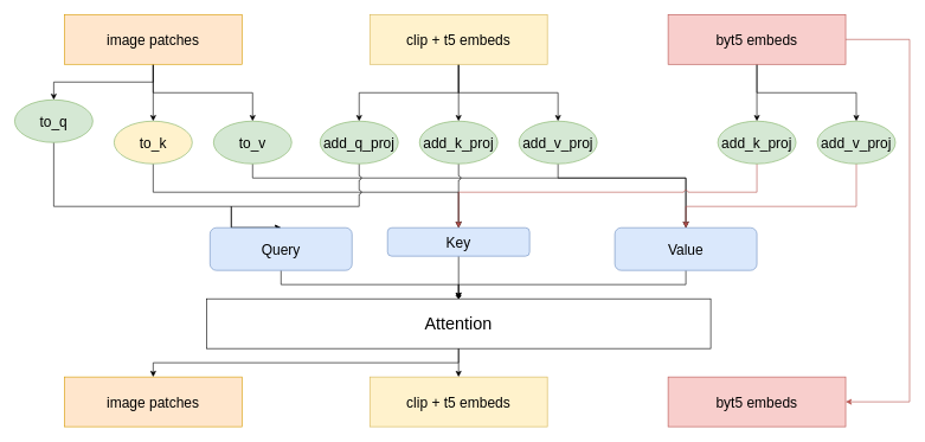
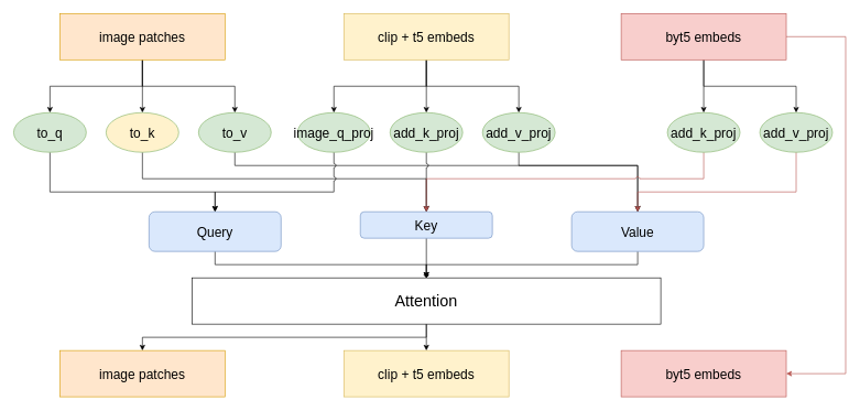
  <mxCell id="0" />
  <mxCell id="1" parent="0" />
  <mxCell id="2" style="edgeStyle=orthogonalEdgeStyle;rounded=0;orthogonalLoop=1;jettySize=auto;html=1;" parent="1" source="5" target="11" edge="1"><mxGeometry relative="1" as="geometry" /></mxCell>
  <mxCell id="3" style="edgeStyle=orthogonalEdgeStyle;rounded=0;orthogonalLoop=1;jettySize=auto;html=1;" parent="1" source="5" target="13" edge="1"><mxGeometry relative="1" as="geometry" /></mxCell>
  <mxCell id="4" style="edgeStyle=orthogonalEdgeStyle;rounded=0;orthogonalLoop=1;jettySize=auto;html=1;" parent="1" source="5" target="15" edge="1"><mxGeometry relative="1" as="geometry" /></mxCell>
  <mxCell id="5" value="&lt;font style=&quot;font-size: 20px;&quot;&gt;image patches&lt;/font&gt;" style="rounded=0;whiteSpace=wrap;html=1;fillColor=#ffe6cc;strokeColor=#d79b00;" parent="1" vertex="1"><mxGeometry x="90" y="20" width="250" height="70" as="geometry" /></mxCell>
  <mxCell id="6" style="edgeStyle=orthogonalEdgeStyle;rounded=0;orthogonalLoop=1;jettySize=auto;html=1;exitX=0.5;exitY=1;exitDx=0;exitDy=0;entryX=0.5;entryY=0;entryDx=0;entryDy=0;" parent="1" source="9" target="17" edge="1"><mxGeometry relative="1" as="geometry" /></mxCell>
  <mxCell id="7" style="edgeStyle=orthogonalEdgeStyle;rounded=0;orthogonalLoop=1;jettySize=auto;html=1;exitX=0.5;exitY=1;exitDx=0;exitDy=0;entryX=0.5;entryY=0;entryDx=0;entryDy=0;" parent="1" source="9" target="19" edge="1"><mxGeometry relative="1" as="geometry" /></mxCell>
  <mxCell id="8" style="edgeStyle=orthogonalEdgeStyle;rounded=0;orthogonalLoop=1;jettySize=auto;html=1;exitX=0.5;exitY=1;exitDx=0;exitDy=0;entryX=0.5;entryY=0;entryDx=0;entryDy=0;" parent="1" source="9" target="21" edge="1"><mxGeometry relative="1" as="geometry" /></mxCell>
  <mxCell id="9" value="&lt;font style=&quot;font-size: 20px;&quot;&gt;clip + t5 embeds&lt;/font&gt;" style="rounded=0;whiteSpace=wrap;html=1;fillColor=#fff2cc;strokeColor=#d6b656;" parent="1" vertex="1"><mxGeometry x="520" y="20" width="250" height="70" as="geometry" /></mxCell>
  <mxCell id="10" style="edgeStyle=orthogonalEdgeStyle;rounded=0;orthogonalLoop=1;jettySize=auto;html=1;exitX=0.5;exitY=1;exitDx=0;exitDy=0;entryX=0.5;entryY=0;entryDx=0;entryDy=0;jumpStyle=arc;" parent="1" source="11" target="23" edge="1"><mxGeometry relative="1" as="geometry"><Array as="points"><mxPoint x="75" y="290" /><mxPoint x="325" y="290" /></Array></mxGeometry></mxCell>
- <mxCell id="11" value="&lt;font style=&quot;font-size: 20px;&quot;&gt;to_q&lt;/font&gt;" style="ellipse;whiteSpace=wrap;html=1;fillColor=#d5e8d4;strokeColor=#82b366;" parent="1" vertex="1"><mxGeometry x="20" y="140" width="110" height="60" as="geometry" /></mxCell>
+ <mxCell id="11" value="&lt;font style=&quot;font-size: 20px;&quot;&gt;to_q&lt;/font&gt;" style="ellipse;whiteSpace=wrap;html=1;fillColor=#d5e8d4;strokeColor=#82b366;" parent="1" vertex="1"><mxGeometry x="20" y="170" width="110" height="60" as="geometry" /></mxCell>
  <mxCell id="12" style="edgeStyle=orthogonalEdgeStyle;rounded=0;orthogonalLoop=1;jettySize=auto;html=1;exitX=0.5;exitY=1;exitDx=0;exitDy=0;entryX=0.5;entryY=0;entryDx=0;entryDy=0;jumpStyle=arc;" parent="1" source="13" target="25" edge="1"><mxGeometry relative="1" as="geometry"><Array as="points"><mxPoint x="215" y="270" /><mxPoint x="645" y="270" /></Array></mxGeometry></mxCell>
  <mxCell id="13" value="&lt;font style=&quot;font-size: 20px;&quot;&gt;to_k&lt;/font&gt;" style="ellipse;whiteSpace=wrap;html=1;fillColor=#fff2cc;strokeColor=#82b366;" parent="1" vertex="1"><mxGeometry x="160" y="170" width="110" height="60" as="geometry" /></mxCell>
  <mxCell id="14" style="edgeStyle=orthogonalEdgeStyle;rounded=0;orthogonalLoop=1;jettySize=auto;html=1;exitX=0.5;exitY=1;exitDx=0;exitDy=0;entryX=0.5;entryY=0;entryDx=0;entryDy=0;jumpStyle=arc;" parent="1" source="15" target="27" edge="1"><mxGeometry relative="1" as="geometry"><Array as="points"><mxPoint x="355" y="250" /><mxPoint x="965" y="250" /></Array></mxGeometry></mxCell>
  <mxCell id="15" value="&lt;font style=&quot;font-size: 20px;&quot;&gt;to_v&lt;/font&gt;" style="ellipse;whiteSpace=wrap;html=1;fillColor=#d5e8d4;strokeColor=#82b366;" parent="1" vertex="1"><mxGeometry x="300" y="170" width="110" height="60" as="geometry" /></mxCell>
  <mxCell id="16" style="edgeStyle=orthogonalEdgeStyle;rounded=0;orthogonalLoop=1;jettySize=auto;html=1;exitX=0.5;exitY=1;exitDx=0;exitDy=0;entryX=0.5;entryY=0;entryDx=0;entryDy=0;jumpStyle=arc;" parent="1" source="17" target="23" edge="1"><mxGeometry relative="1" as="geometry"><Array as="points"><mxPoint x="505" y="290" /><mxPoint x="325" y="290" /></Array></mxGeometry></mxCell>
- <mxCell id="17" value="&lt;font style=&quot;font-size: 20px;&quot;&gt;add_q_proj&lt;/font&gt;" style="ellipse;whiteSpace=wrap;html=1;fillColor=#d5e8d4;strokeColor=#82b366;" parent="1" vertex="1"><mxGeometry x="450" y="170" width="110" height="60" as="geometry" /></mxCell>
+ <mxCell id="17" value="&lt;font style=&quot;font-size: 20px;&quot;&gt;image_q_proj&lt;/font&gt;" style="ellipse;whiteSpace=wrap;html=1;fillColor=#d5e8d4;strokeColor=#82b366;" parent="1" vertex="1"><mxGeometry x="450" y="170" width="110" height="60" as="geometry" /></mxCell>
  <mxCell id="18" style="edgeStyle=orthogonalEdgeStyle;rounded=0;orthogonalLoop=1;jettySize=auto;html=1;exitX=0.5;exitY=1;exitDx=0;exitDy=0;entryX=0.5;entryY=0;entryDx=0;entryDy=0;jumpStyle=arc;" parent="1" source="19" target="25" edge="1"><mxGeometry relative="1" as="geometry" /></mxCell>
  <mxCell id="19" value="&lt;span style=&quot;font-size: 20px;&quot;&gt;add_k_proj&lt;/span&gt;" style="ellipse;whiteSpace=wrap;html=1;fillColor=#d5e8d4;strokeColor=#82b366;" parent="1" vertex="1"><mxGeometry x="590" y="170" width="110" height="60" as="geometry" /></mxCell>
  <mxCell id="20" style="edgeStyle=orthogonalEdgeStyle;rounded=0;orthogonalLoop=1;jettySize=auto;html=1;exitX=0.5;exitY=1;exitDx=0;exitDy=0;entryX=0.5;entryY=0;entryDx=0;entryDy=0;jumpStyle=arc;" parent="1" source="21" target="27" edge="1"><mxGeometry relative="1" as="geometry"><Array as="points"><mxPoint x="785" y="250" /><mxPoint x="965" y="250" /></Array></mxGeometry></mxCell>
  <mxCell id="21" value="&lt;span style=&quot;font-size: 20px;&quot;&gt;add_v_proj&lt;/span&gt;" style="ellipse;whiteSpace=wrap;html=1;fillColor=#d5e8d4;strokeColor=#82b366;" parent="1" vertex="1"><mxGeometry x="730" y="170" width="110" height="60" as="geometry" /></mxCell>
  <mxCell id="22" style="edgeStyle=orthogonalEdgeStyle;rounded=0;orthogonalLoop=1;jettySize=auto;html=1;exitX=0.5;exitY=1;exitDx=0;exitDy=0;endArrow=diamond;" parent="1" source="23" target="38" edge="1"><mxGeometry relative="1" as="geometry" /></mxCell>
- <mxCell id="23" value="&lt;font style=&quot;font-size: 20px;&quot;&gt;Query&lt;/font&gt;" style="rounded=1;whiteSpace=wrap;html=1;fillColor=#dae8fc;strokeColor=#6c8ebf;" parent="1" vertex="1"><mxGeometry x="295" y="320" width="200" height="60" as="geometry" /></mxCell>
+ <mxCell id="23" value="&lt;font style=&quot;font-size: 20px;&quot;&gt;Query&lt;/font&gt;" style="rounded=1;whiteSpace=wrap;html=1;fillColor=#dae8fc;strokeColor=#6c8ebf;" parent="1" vertex="1"><mxGeometry x="225" y="320" width="200" height="60" as="geometry" /></mxCell>
  <mxCell id="24" style="edgeStyle=orthogonalEdgeStyle;rounded=0;orthogonalLoop=1;jettySize=auto;html=1;exitX=0.5;exitY=1;exitDx=0;exitDy=0;entryX=0.5;entryY=0;entryDx=0;entryDy=0;" parent="1" source="25" target="38" edge="1"><mxGeometry relative="1" as="geometry" /></mxCell>
  <mxCell id="25" value="&lt;font style=&quot;font-size: 20px;&quot;&gt;Key&lt;/font&gt;" style="rounded=1;whiteSpace=wrap;html=1;fillColor=#dae8fc;strokeColor=#6c8ebf;" parent="1" vertex="1"><mxGeometry x="545" y="320" width="200" height="40" as="geometry" /></mxCell>
  <mxCell id="26" style="edgeStyle=orthogonalEdgeStyle;rounded=0;orthogonalLoop=1;jettySize=auto;html=1;exitX=0.5;exitY=1;exitDx=0;exitDy=0;entryX=0.5;entryY=0;entryDx=0;entryDy=0;" parent="1" source="27" target="38" edge="1"><mxGeometry relative="1" as="geometry" /></mxCell>
  <mxCell id="27" value="&lt;font style=&quot;font-size: 20px;&quot;&gt;Value&lt;/font&gt;" style="rounded=1;whiteSpace=wrap;html=1;fillColor=#dae8fc;strokeColor=#6c8ebf;" parent="1" vertex="1"><mxGeometry x="865" y="320" width="200" height="60" as="geometry" /></mxCell>
  <mxCell id="28" style="edgeStyle=orthogonalEdgeStyle;rounded=0;orthogonalLoop=1;jettySize=auto;html=1;exitX=0.5;exitY=1;exitDx=0;exitDy=0;entryX=0.5;entryY=0;entryDx=0;entryDy=0;" parent="1" source="31" target="33" edge="1"><mxGeometry relative="1" as="geometry" /></mxCell>
  <mxCell id="29" style="edgeStyle=orthogonalEdgeStyle;rounded=0;orthogonalLoop=1;jettySize=auto;html=1;exitX=0.5;exitY=1;exitDx=0;exitDy=0;entryX=0.5;entryY=0;entryDx=0;entryDy=0;" parent="1" source="31" target="35" edge="1"><mxGeometry relative="1" as="geometry" /></mxCell>
  <mxCell id="30" style="edgeStyle=orthogonalEdgeStyle;rounded=0;orthogonalLoop=1;jettySize=auto;html=1;exitX=1;exitY=0.5;exitDx=0;exitDy=0;entryX=1;entryY=0.5;entryDx=0;entryDy=0;fillColor=#f8cecc;strokeColor=#b85450;" parent="1" source="31" target="41" edge="1"><mxGeometry relative="1" as="geometry"><Array as="points"><mxPoint x="1280" y="55" /><mxPoint x="1280" y="565" /></Array></mxGeometry></mxCell>
  <mxCell id="31" value="&lt;font style=&quot;font-size: 20px;&quot;&gt;byt5 embeds&lt;/font&gt;" style="rounded=0;whiteSpace=wrap;html=1;fillColor=#f8cecc;strokeColor=#b85450;" parent="1" vertex="1"><mxGeometry x="940" y="20" width="250" height="70" as="geometry" /></mxCell>
  <mxCell id="32" style="edgeStyle=orthogonalEdgeStyle;rounded=0;orthogonalLoop=1;jettySize=auto;html=1;exitX=0.5;exitY=1;exitDx=0;exitDy=0;entryX=0.5;entryY=0;entryDx=0;entryDy=0;fillColor=#f8cecc;strokeColor=#b85450;jumpStyle=arc;" parent="1" source="33" target="25" edge="1"><mxGeometry relative="1" as="geometry"><Array as="points"><mxPoint x="1065" y="270" /><mxPoint x="645" y="270" /></Array></mxGeometry></mxCell>
  <mxCell id="33" value="&lt;span style=&quot;font-size: 20px;&quot;&gt;add_k_proj&lt;/span&gt;" style="ellipse;whiteSpace=wrap;html=1;fillColor=#d5e8d4;strokeColor=#82b366;" parent="1" vertex="1"><mxGeometry x="1010" y="170" width="110" height="60" as="geometry" /></mxCell>
  <mxCell id="34" style="edgeStyle=orthogonalEdgeStyle;rounded=0;orthogonalLoop=1;jettySize=auto;html=1;exitX=0.5;exitY=1;exitDx=0;exitDy=0;entryX=0.5;entryY=0;entryDx=0;entryDy=0;fillColor=#f8cecc;strokeColor=#b85450;jumpStyle=arc;" parent="1" source="35" target="27" edge="1"><mxGeometry relative="1" as="geometry"><Array as="points"><mxPoint x="1205" y="290" /><mxPoint x="965" y="290" /></Array></mxGeometry></mxCell>
  <mxCell id="35" value="&lt;span style=&quot;font-size: 20px;&quot;&gt;add_v_proj&lt;/span&gt;" style="ellipse;whiteSpace=wrap;html=1;fillColor=#d5e8d4;strokeColor=#82b366;" parent="1" vertex="1"><mxGeometry x="1150" y="170" width="110" height="60" as="geometry" /></mxCell>
  <mxCell id="36" style="edgeStyle=orthogonalEdgeStyle;rounded=0;orthogonalLoop=1;jettySize=auto;html=1;exitX=0.5;exitY=1;exitDx=0;exitDy=0;" parent="1" source="38" target="39" edge="1"><mxGeometry relative="1" as="geometry" /></mxCell>
  <mxCell id="37" style="edgeStyle=orthogonalEdgeStyle;rounded=0;orthogonalLoop=1;jettySize=auto;html=1;exitX=0.5;exitY=1;exitDx=0;exitDy=0;entryX=0.5;entryY=0;entryDx=0;entryDy=0;" parent="1" source="38" target="40" edge="1"><mxGeometry relative="1" as="geometry" /></mxCell>
  <mxCell id="38" value="&lt;font style=&quot;font-size: 24px;&quot;&gt;Attention&lt;/font&gt;" style="rounded=0;whiteSpace=wrap;html=1;" parent="1" vertex="1"><mxGeometry x="290" y="420" width="710" height="70" as="geometry" /></mxCell>
  <mxCell id="39" value="&lt;font style=&quot;font-size: 20px;&quot;&gt;image patches&lt;/font&gt;" style="rounded=0;whiteSpace=wrap;html=1;fillColor=#ffe6cc;strokeColor=#d79b00;" parent="1" vertex="1"><mxGeometry x="90" y="530" width="250" height="70" as="geometry" /></mxCell>
  <mxCell id="40" value="&lt;font style=&quot;font-size: 20px;&quot;&gt;clip + t5 embeds&lt;/font&gt;" style="rounded=0;whiteSpace=wrap;html=1;fillColor=#fff2cc;strokeColor=#d6b656;" parent="1" vertex="1"><mxGeometry x="520" y="530" width="250" height="70" as="geometry" /></mxCell>
  <mxCell id="41" value="&lt;font style=&quot;font-size: 20px;&quot;&gt;byt5 embeds&lt;/font&gt;" style="rounded=0;whiteSpace=wrap;html=1;fillColor=#f8cecc;strokeColor=#b85450;" parent="1" vertex="1"><mxGeometry x="940" y="530" width="250" height="70" as="geometry" /></mxCell>
